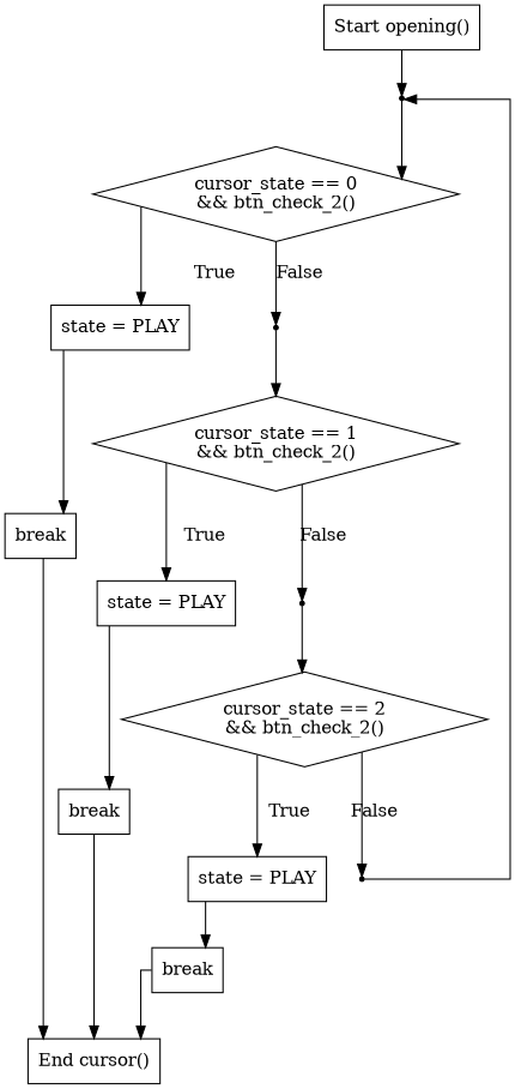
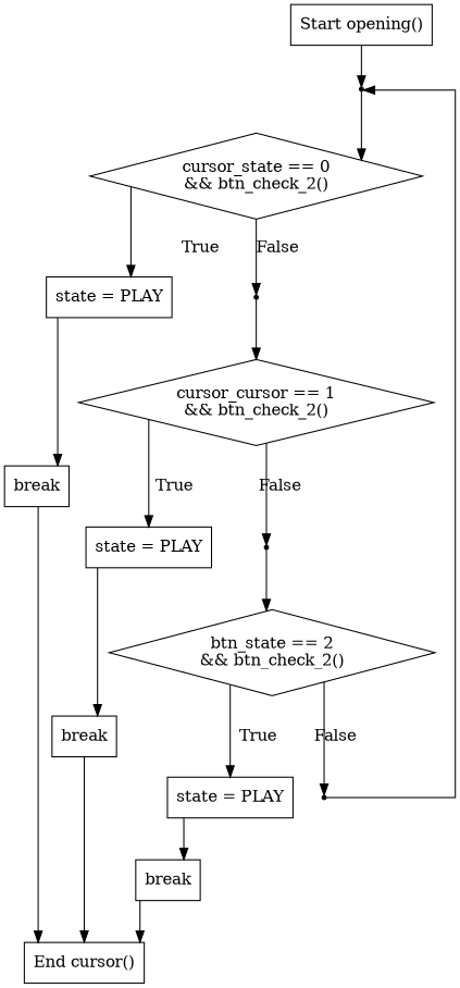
  digraph {
    splines=ortho
    node [shape=rect]
    n1 [label="Start opening()"]
    while_loop [shape=point]
    n3 [label="cursor_state == 0\n&& btn_check_2()" shape=diamond]
    n4 [label="state = PLAY"]
    merge_if0 [shape=point]
    n6 [label=break]
-   n7 [label="cursor_state == 1\n&& btn_check_2()" shape=diamond]
+   n7 [label="cursor_cursor == 1\n&& btn_check_2()" shape=diamond]
    n8 [label="End cursor()"]
    n9 [label="state = PLAY"]
    merge_if1 [shape=point]
    n11 [label=break]
-   n12 [label="cursor_state == 2\n&& btn_check_2()" shape=diamond]
+   n12 [label="btn_state == 2\n&& btn_check_2()" shape=diamond]
    n13 [label="state = PLAY"]
    merge_if2 [shape=point]
    n15 [label=break]
    n1 -> while_loop
    while_loop -> n3
    n3 -> n4 [label=True]
    n3 -> merge_if0 [label=False]
    n4 -> n6
    merge_if0 -> n7
    n6 -> n8
    n7 -> n9 [label=True]
    n7 -> merge_if1 [label=False]
    n9 -> n11
    merge_if1 -> n12
    n11 -> n8
    n12 -> n13 [label=True]
    n12 -> merge_if2 [label=False]
    n13 -> n15
    merge_if2 -> while_loop
    n15 -> n8
  }
